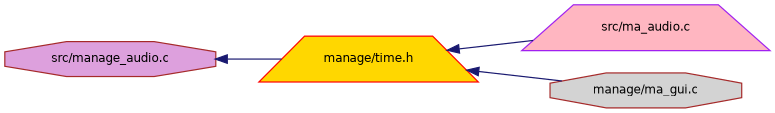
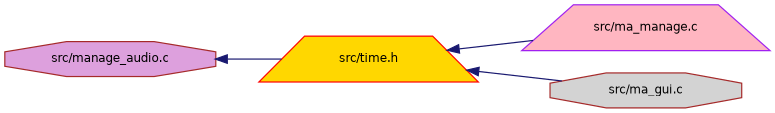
  digraph {
    rankdir=LR
    node [color=brown fontname=Helvetica fontsize=10 shape=trapezium style=filled]
    edge [color=midnightblue dir=back fontname=Helvetica fontsize=10 labelfontname=Helvetica labelfontsize=10 style=solid]
-   n1 [color=red fillcolor=gold fontcolor=black height=0.2 label="manage/time.h" width=0.4]
-   n2 [color=purple fillcolor=lightpink height=0.2 label="src/ma_audio.c" width=0.4]
-   n3 [fillcolor=lightgrey height=0.2 label="manage/ma_gui.c" shape=octagon width=0.4]
+   n1 [color=red fillcolor=gold fontcolor=black height=0.2 label="src/time.h" width=0.4]
+   n2 [color=purple fillcolor=lightpink height=0.2 label="src/ma_manage.c" width=0.4]
+   n3 [fillcolor=lightgrey height=0.2 label="src/ma_gui.c" shape=octagon width=0.4]
    n4 [fillcolor=plum height=0.2 label="src/manage_audio.c" shape=octagon width=0.4]
    n1 -> n2
    n1 -> n3
    n4 -> n1
  }
